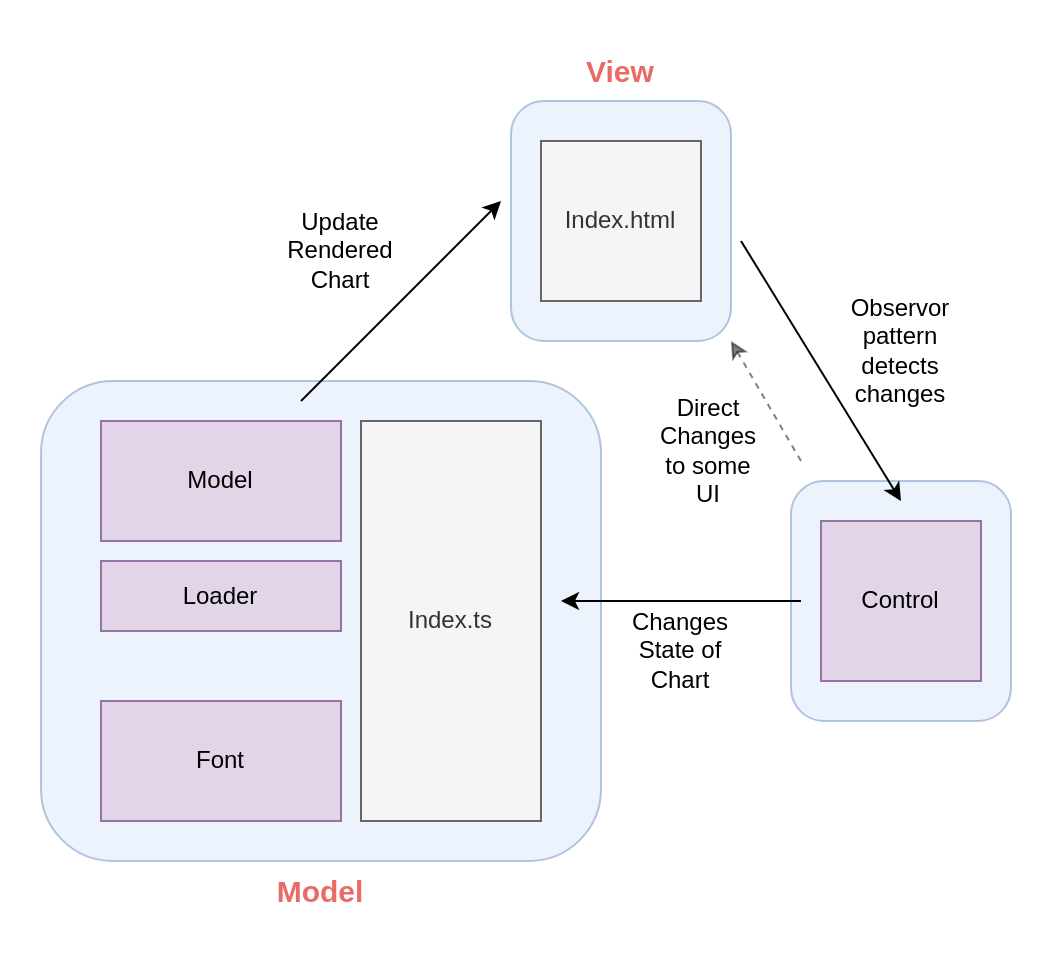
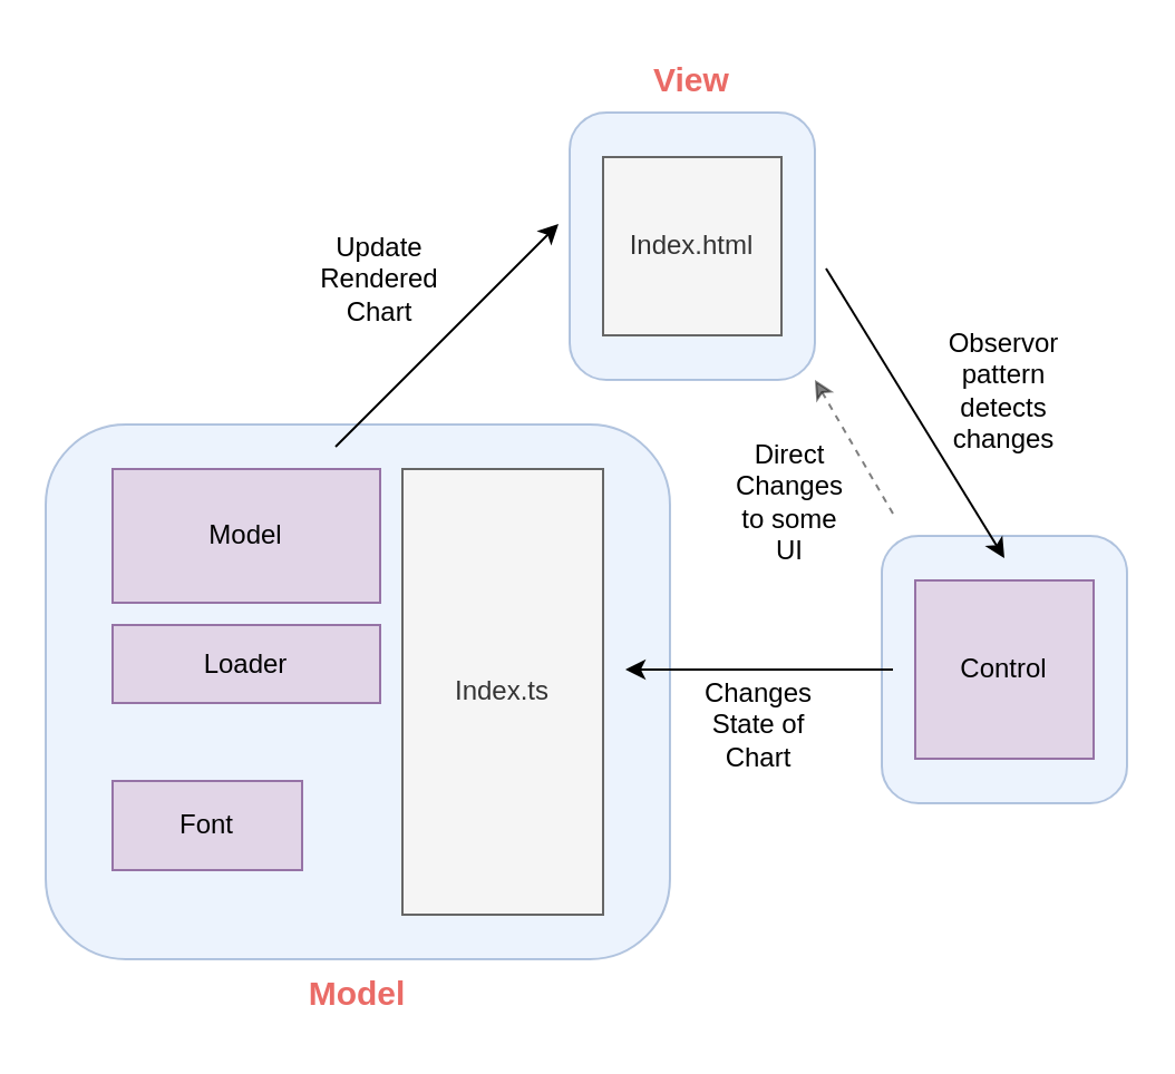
  <mxCell id="0" />
  <mxCell id="1" parent="0" />
  <mxCell id="2" value="" style="rounded=1;whiteSpace=wrap;html=1;opacity=50;fillColor=#dae8fc;strokeColor=#6c8ebf;" vertex="1" parent="1"><mxGeometry x="255" y="50" width="110" height="120" as="geometry" /></mxCell>
  <mxCell id="3" value="" style="rounded=1;whiteSpace=wrap;html=1;opacity=50;fillColor=#dae8fc;strokeColor=#6c8ebf;" vertex="1" parent="1"><mxGeometry x="395" y="240" width="110" height="120" as="geometry" /></mxCell>
  <mxCell id="4" value="" style="rounded=1;whiteSpace=wrap;html=1;opacity=50;fillColor=#dae8fc;strokeColor=#6c8ebf;" vertex="1" parent="1"><mxGeometry x="20" y="190" width="280" height="240" as="geometry" /></mxCell>
  <mxCell id="5" value="Index.html" style="whiteSpace=wrap;html=1;aspect=fixed;fillColor=#f5f5f5;fontColor=#333333;strokeColor=#666666;" vertex="1" parent="1"><mxGeometry x="270" y="70" width="80" height="80" as="geometry" /></mxCell>
  <mxCell id="6" value="Index.ts" style="rounded=0;whiteSpace=wrap;html=1;fillColor=#f5f5f5;fontColor=#333333;strokeColor=#666666;" vertex="1" parent="1"><mxGeometry x="180" y="210" width="90" height="200" as="geometry" /></mxCell>
  <mxCell id="7" value="Model" style="rounded=0;whiteSpace=wrap;html=1;fillColor=#e1d5e7;strokeColor=#9673a6;" vertex="1" parent="1"><mxGeometry x="50" y="210" width="120" height="60" as="geometry" /></mxCell>
  <mxCell id="8" value="Loader" style="rounded=0;whiteSpace=wrap;html=1;fillColor=#e1d5e7;strokeColor=#9673a6;" vertex="1" parent="1"><mxGeometry x="50" y="280" width="120" height="35" as="geometry" /></mxCell>
- <mxCell id="9" value="Font" style="rounded=0;whiteSpace=wrap;html=1;fillColor=#e1d5e7;strokeColor=#9673a6;" vertex="1" parent="1"><mxGeometry x="50" y="350" width="120" height="60" as="geometry" /></mxCell>
+ <mxCell id="9" value="Font" style="rounded=0;whiteSpace=wrap;html=1;fillColor=#e1d5e7;strokeColor=#9673a6;" vertex="1" parent="1"><mxGeometry x="50" y="350" width="85" height="40" as="geometry" /></mxCell>
  <mxCell id="10" value="Control" style="whiteSpace=wrap;html=1;aspect=fixed;fillColor=#e1d5e7;strokeColor=#9673a6;" vertex="1" parent="1"><mxGeometry x="410" y="260" width="80" height="80" as="geometry" /></mxCell>
  <mxCell id="11" value="" style="endArrow=classic;html=1;rounded=0;" edge="1" parent="1"><mxGeometry width="50" height="50" relative="1" as="geometry"><mxPoint x="370" y="120" as="sourcePoint" /><mxPoint x="450" y="250" as="targetPoint" /></mxGeometry></mxCell>
  <mxCell id="12" value="Observor pattern detects changes" style="text;html=1;strokeColor=none;fillColor=none;align=center;verticalAlign=middle;whiteSpace=wrap;rounded=0;" vertex="1" parent="1"><mxGeometry x="420" y="160" width="60" height="30" as="geometry" /></mxCell>
  <mxCell id="13" value="" style="endArrow=classic;html=1;rounded=0;" edge="1" parent="1"><mxGeometry width="50" height="50" relative="1" as="geometry"><mxPoint x="400" y="300" as="sourcePoint" /><mxPoint x="280" y="300" as="targetPoint" /></mxGeometry></mxCell>
  <mxCell id="14" value="&lt;div&gt;Update Rendered&lt;/div&gt;&lt;div&gt;Chart&lt;br&gt;&lt;/div&gt;" style="text;html=1;strokeColor=none;fillColor=none;align=center;verticalAlign=middle;whiteSpace=wrap;rounded=0;" vertex="1" parent="1"><mxGeometry x="140" y="110" width="60" height="30" as="geometry" /></mxCell>
  <mxCell id="15" value="" style="endArrow=classic;html=1;rounded=0;" edge="1" parent="1"><mxGeometry width="50" height="50" relative="1" as="geometry"><mxPoint x="150" y="200" as="sourcePoint" /><mxPoint x="250" y="100" as="targetPoint" /></mxGeometry></mxCell>
  <mxCell id="16" value="Changes State of Chart" style="text;html=1;strokeColor=none;fillColor=none;align=center;verticalAlign=middle;whiteSpace=wrap;rounded=0;" vertex="1" parent="1"><mxGeometry x="310" y="310" width="60" height="30" as="geometry" /></mxCell>
  <mxCell id="17" value="&lt;font size=&quot;1&quot; color=&quot;#ea6b66&quot;&gt;&lt;b style=&quot;font-size: 15px;&quot;&gt;Model&lt;/b&gt;&lt;/font&gt;" style="text;html=1;strokeColor=none;fillColor=none;align=center;verticalAlign=middle;whiteSpace=wrap;rounded=0;" vertex="1" parent="1"><mxGeometry x="130" y="430" width="60" height="30" as="geometry" /></mxCell>
  <mxCell id="18" value="&lt;font size=&quot;1&quot; color=&quot;#ea6b66&quot;&gt;&lt;b style=&quot;font-size: 15px;&quot;&gt;View&lt;/b&gt;&lt;/font&gt;" style="text;html=1;strokeColor=none;fillColor=none;align=center;verticalAlign=middle;whiteSpace=wrap;rounded=0;" vertex="1" parent="1"><mxGeometry x="280" y="20" width="60" height="30" as="geometry" /></mxCell>
  <mxCell id="19" value="" style="endArrow=classic;html=1;rounded=0;dashed=1;opacity=50;" edge="1" parent="1"><mxGeometry width="50" height="50" relative="1" as="geometry"><mxPoint x="400" y="230" as="sourcePoint" /><mxPoint x="365" y="170" as="targetPoint" /></mxGeometry></mxCell>
  <mxCell id="20" value="Direct Changes to some UI" style="text;html=1;strokeColor=none;fillColor=none;align=center;verticalAlign=middle;whiteSpace=wrap;rounded=0;" vertex="1" parent="1"><mxGeometry x="324" y="210" width="60" height="30" as="geometry" /></mxCell>
